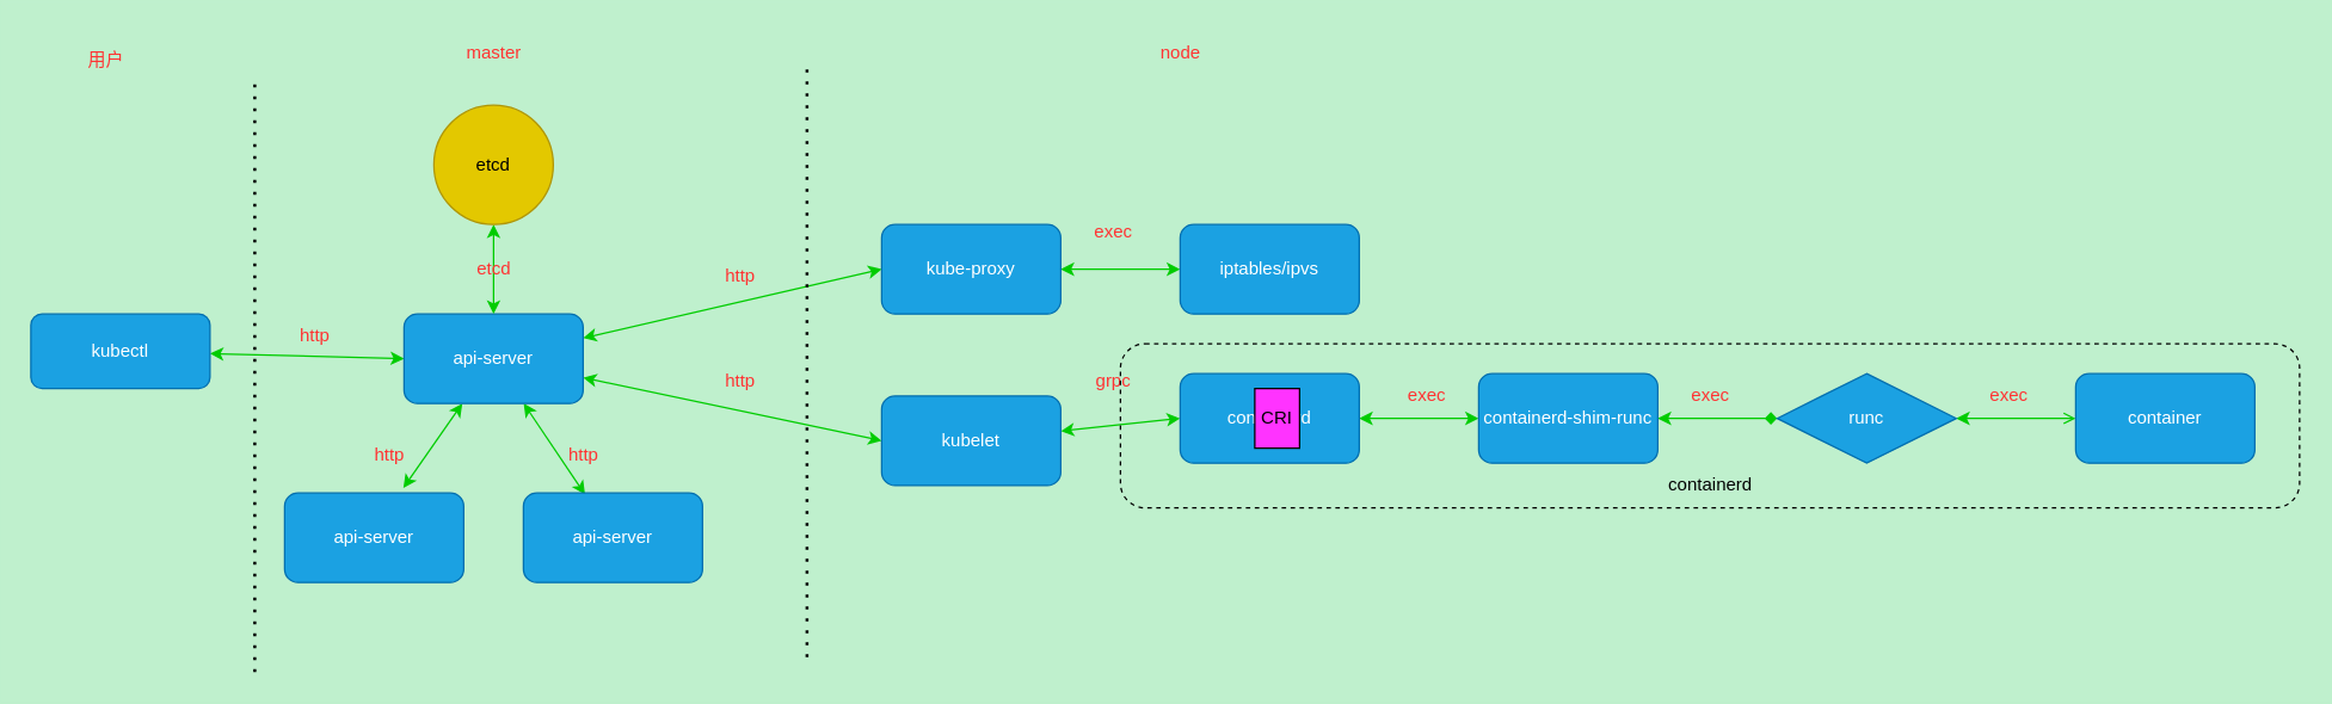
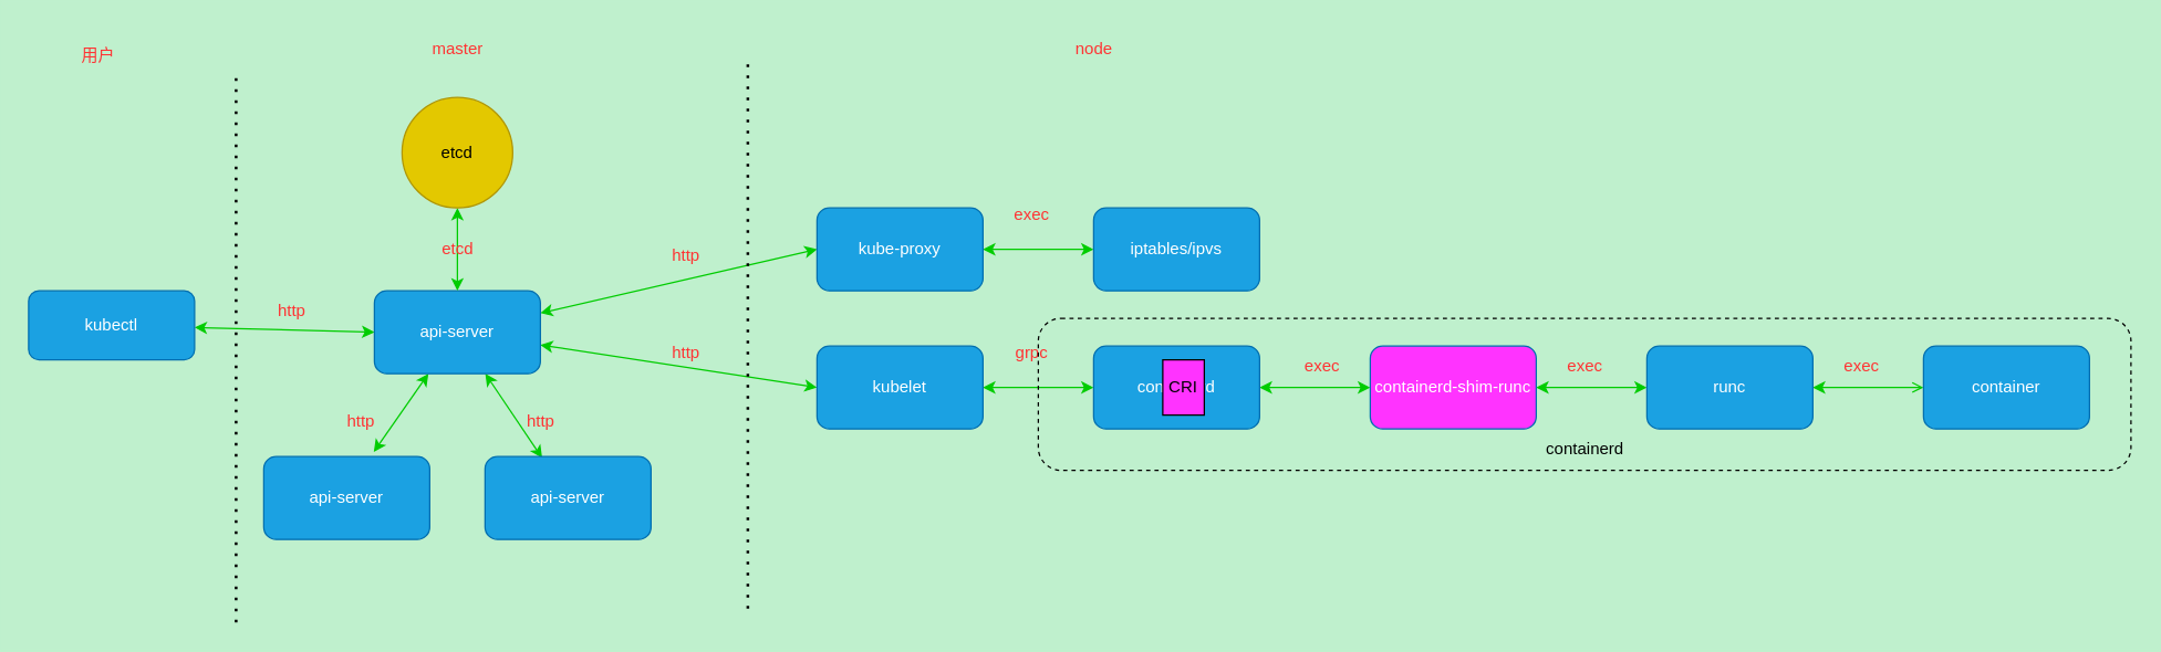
  <mxCell id="0" />
  <mxCell id="1" parent="0" />
  <mxCell id="2" style="edgeStyle=none;html=1;entryX=0;entryY=0.5;entryDx=0;entryDy=0;startArrow=classic;startFill=1;endArrow=classic;endFill=1;strokeColor=#00CC00;" parent="1" source="3" target="8" edge="1"><mxGeometry relative="1" as="geometry" /></mxCell>
  <mxCell id="3" value="kubectl" style="rounded=1;whiteSpace=wrap;html=1;fillColor=#1ba1e2;fontColor=#ffffff;strokeColor=#006EAF;" parent="1" vertex="1"><mxGeometry x="20" y="210" width="120" height="50" as="geometry" /></mxCell>
  <mxCell id="4" style="edgeStyle=none;html=1;entryX=0;entryY=0.5;entryDx=0;entryDy=0;startArrow=classic;startFill=1;endArrow=classic;endFill=1;strokeColor=#00CC00;" parent="1" source="8" target="23" edge="1"><mxGeometry relative="1" as="geometry" /></mxCell>
  <mxCell id="5" style="edgeStyle=none;html=1;entryX=0;entryY=0.5;entryDx=0;entryDy=0;startArrow=classic;startFill=1;endArrow=classic;endFill=1;strokeColor=#00CC00;" parent="1" source="8" target="10" edge="1"><mxGeometry relative="1" as="geometry" /></mxCell>
  <mxCell id="6" style="edgeStyle=none;html=1;entryX=0.663;entryY=-0.056;entryDx=0;entryDy=0;entryPerimeter=0;startArrow=classic;startFill=1;endArrow=classic;endFill=1;strokeColor=#00CC00;" parent="1" source="8" target="13" edge="1"><mxGeometry relative="1" as="geometry" /></mxCell>
  <mxCell id="7" style="edgeStyle=none;html=1;entryX=0.344;entryY=0.017;entryDx=0;entryDy=0;entryPerimeter=0;startArrow=classic;startFill=1;endArrow=classic;endFill=1;strokeColor=#00CC00;" parent="1" source="8" target="14" edge="1"><mxGeometry relative="1" as="geometry" /></mxCell>
  <mxCell id="8" value="api-server" style="rounded=1;whiteSpace=wrap;html=1;fillColor=#1ba1e2;fontColor=#ffffff;strokeColor=#006EAF;" parent="1" vertex="1"><mxGeometry x="270" y="210" width="120" height="60" as="geometry" /></mxCell>
  <mxCell id="9" style="edgeStyle=none;html=1;entryX=0;entryY=0.5;entryDx=0;entryDy=0;strokeColor=#00CC00;fontColor=#FF3333;startArrow=classic;startFill=1;endArrow=classic;endFill=1;" parent="1" source="10" target="16" edge="1"><mxGeometry relative="1" as="geometry" /></mxCell>
- <mxCell id="10" value="kubelet" style="rounded=1;whiteSpace=wrap;html=1;fillColor=#1ba1e2;fontColor=#ffffff;strokeColor=#006EAF;" parent="1" vertex="1"><mxGeometry x="590" y="265" width="120" height="60" as="geometry" /></mxCell>
+ <mxCell id="10" value="kubelet" style="rounded=1;whiteSpace=wrap;html=1;fillColor=#1ba1e2;fontColor=#ffffff;strokeColor=#006EAF;" parent="1" vertex="1"><mxGeometry x="590" y="250" width="120" height="60" as="geometry" /></mxCell>
  <mxCell id="11" style="edgeStyle=none;html=1;entryX=0.5;entryY=0;entryDx=0;entryDy=0;startArrow=classic;startFill=1;endArrow=classic;endFill=1;strokeColor=#00CC00;" parent="1" source="12" target="8" edge="1"><mxGeometry relative="1" as="geometry" /></mxCell>
  <mxCell id="12" value="etcd" style="ellipse;whiteSpace=wrap;html=1;aspect=fixed;fillColor=#e3c800;fontColor=#000000;strokeColor=#B09500;" parent="1" vertex="1"><mxGeometry x="290" y="70" width="80" height="80" as="geometry" /></mxCell>
  <mxCell id="13" value="api-server" style="rounded=1;whiteSpace=wrap;html=1;fillColor=#1ba1e2;fontColor=#ffffff;strokeColor=#006EAF;" parent="1" vertex="1"><mxGeometry x="190" y="330" width="120" height="60" as="geometry" /></mxCell>
  <mxCell id="14" value="api-server" style="rounded=1;whiteSpace=wrap;html=1;fillColor=#1ba1e2;fontColor=#ffffff;strokeColor=#006EAF;" parent="1" vertex="1"><mxGeometry x="350" y="330" width="120" height="60" as="geometry" /></mxCell>
  <mxCell id="15" style="edgeStyle=none;html=1;entryX=0;entryY=0.5;entryDx=0;entryDy=0;startArrow=classic;startFill=1;endArrow=classic;endFill=1;strokeColor=#00CC00;" parent="1" source="16" target="18" edge="1"><mxGeometry relative="1" as="geometry" /></mxCell>
  <mxCell id="16" value="containerd" style="rounded=1;whiteSpace=wrap;html=1;fillColor=#1ba1e2;fontColor=#ffffff;strokeColor=#006EAF;" parent="1" vertex="1"><mxGeometry x="790" y="250" width="120" height="60" as="geometry" /></mxCell>
- <mxCell id="17" style="edgeStyle=none;html=1;entryX=0;entryY=0.5;entryDx=0;entryDy=0;strokeColor=#00CC00;fontColor=#FF3333;startArrow=classic;startFill=1;endArrow=diamond;endFill=1;" parent="1" source="18" target="20" edge="1"><mxGeometry relative="1" as="geometry" /></mxCell>
- <mxCell id="18" value="containerd-shim-runc" style="rounded=1;whiteSpace=wrap;html=1;fillColor=#1ba1e2;fontColor=#ffffff;strokeColor=#006EAF;" parent="1" vertex="1"><mxGeometry x="990" y="250" width="120" height="60" as="geometry" /></mxCell>
+ <mxCell id="17" style="edgeStyle=none;html=1;entryX=0;entryY=0.5;entryDx=0;entryDy=0;strokeColor=#00CC00;fontColor=#FF3333;startArrow=classic;startFill=1;endArrow=classic;endFill=1;" parent="1" source="18" target="20" edge="1"><mxGeometry relative="1" as="geometry" /></mxCell>
+ <mxCell id="18" value="containerd-shim-runc" style="rounded=1;whiteSpace=wrap;html=1;fillColor=#ff33ff;fontColor=#ffffff;strokeColor=#006EAF;" parent="1" vertex="1"><mxGeometry x="990" y="250" width="120" height="60" as="geometry" /></mxCell>
  <mxCell id="19" style="edgeStyle=none;html=1;entryX=0;entryY=0.5;entryDx=0;entryDy=0;strokeColor=#00CC00;fontColor=#FF3333;startArrow=classic;startFill=1;endArrow=open;endFill=1;" parent="1" source="20" target="21" edge="1"><mxGeometry relative="1" as="geometry" /></mxCell>
- <mxCell id="20" value="runc" style="rhombus;whiteSpace=wrap;html=1;fillColor=#1ba1e2;fontColor=#ffffff;strokeColor=#006EAF;" parent="1" vertex="1"><mxGeometry x="1190" y="250" width="120" height="60" as="geometry" /></mxCell>
+ <mxCell id="20" value="runc" style="rounded=1;whiteSpace=wrap;html=1;fillColor=#1ba1e2;fontColor=#ffffff;strokeColor=#006EAF;" parent="1" vertex="1"><mxGeometry x="1190" y="250" width="120" height="60" as="geometry" /></mxCell>
  <mxCell id="21" value="container" style="rounded=1;whiteSpace=wrap;html=1;fillColor=#1ba1e2;fontColor=#ffffff;strokeColor=#006EAF;" parent="1" vertex="1"><mxGeometry x="1390" y="250" width="120" height="60" as="geometry" /></mxCell>
  <mxCell id="22" style="edgeStyle=none;html=1;entryX=0;entryY=0.5;entryDx=0;entryDy=0;strokeColor=#00CC00;fontColor=#FF3333;startArrow=classic;startFill=1;endArrow=classic;endFill=1;" parent="1" source="23" target="24" edge="1"><mxGeometry relative="1" as="geometry" /></mxCell>
  <mxCell id="23" value="kube-proxy" style="rounded=1;whiteSpace=wrap;html=1;fillColor=#1ba1e2;fontColor=#ffffff;strokeColor=#006EAF;" parent="1" vertex="1"><mxGeometry x="590" y="150" width="120" height="60" as="geometry" /></mxCell>
  <mxCell id="24" value="iptables/ipvs" style="rounded=1;whiteSpace=wrap;html=1;fillColor=#1ba1e2;fontColor=#ffffff;strokeColor=#006EAF;" parent="1" vertex="1"><mxGeometry x="790" y="150" width="120" height="60" as="geometry" /></mxCell>
  <mxCell id="25" value="&lt;font color=&quot;#ff3333&quot;&gt;exec&lt;/font&gt;" style="text;html=1;align=center;verticalAlign=middle;resizable=0;points=[];autosize=1;strokeColor=none;fillColor=none;labelBackgroundColor=none;" parent="1" vertex="1"><mxGeometry x="1320" y="250" width="50" height="30" as="geometry" /></mxCell>
  <mxCell id="26" value="&lt;font color=&quot;#ff3333&quot;&gt;exec&lt;/font&gt;" style="text;html=1;align=center;verticalAlign=middle;resizable=0;points=[];autosize=1;strokeColor=none;fillColor=none;labelBackgroundColor=none;" parent="1" vertex="1"><mxGeometry x="930" y="250" width="50" height="30" as="geometry" /></mxCell>
  <mxCell id="27" value="&lt;font color=&quot;#ff3333&quot;&gt;grpc&lt;/font&gt;" style="text;html=1;align=center;verticalAlign=middle;resizable=0;points=[];autosize=1;strokeColor=none;fillColor=none;labelBackgroundColor=none;" parent="1" vertex="1"><mxGeometry x="720" y="240" width="50" height="30" as="geometry" /></mxCell>
  <mxCell id="28" value="&lt;font color=&quot;#ff3333&quot;&gt;exec&lt;/font&gt;" style="text;html=1;align=center;verticalAlign=middle;resizable=0;points=[];autosize=1;strokeColor=none;fillColor=none;labelBackgroundColor=none;" parent="1" vertex="1"><mxGeometry x="720" y="140" width="50" height="30" as="geometry" /></mxCell>
  <mxCell id="29" value="&lt;font color=&quot;#ff3333&quot;&gt;http&lt;/font&gt;" style="text;html=1;align=center;verticalAlign=middle;resizable=0;points=[];autosize=1;strokeColor=none;fillColor=none;labelBackgroundColor=none;" parent="1" vertex="1"><mxGeometry x="475" y="170" width="40" height="30" as="geometry" /></mxCell>
  <mxCell id="30" value="&lt;font color=&quot;#ff3333&quot;&gt;http&lt;/font&gt;" style="text;html=1;align=center;verticalAlign=middle;resizable=0;points=[];autosize=1;strokeColor=none;fillColor=none;labelBackgroundColor=none;" parent="1" vertex="1"><mxGeometry x="475" y="240" width="40" height="30" as="geometry" /></mxCell>
  <mxCell id="31" value="&lt;font color=&quot;#ff3333&quot;&gt;http&lt;/font&gt;" style="text;html=1;align=center;verticalAlign=middle;resizable=0;points=[];autosize=1;strokeColor=none;fillColor=none;labelBackgroundColor=none;" parent="1" vertex="1"><mxGeometry x="370" y="290" width="40" height="30" as="geometry" /></mxCell>
  <mxCell id="32" value="&lt;font color=&quot;#ff3333&quot;&gt;http&lt;/font&gt;" style="text;html=1;align=center;verticalAlign=middle;resizable=0;points=[];autosize=1;strokeColor=none;fillColor=none;labelBackgroundColor=none;" parent="1" vertex="1"><mxGeometry x="240" y="290" width="40" height="30" as="geometry" /></mxCell>
  <mxCell id="33" value="&lt;font color=&quot;#ff3333&quot;&gt;etcd&lt;/font&gt;" style="text;html=1;align=center;verticalAlign=middle;resizable=0;points=[];autosize=1;strokeColor=none;fillColor=none;labelBackgroundColor=none;" parent="1" vertex="1"><mxGeometry x="305" y="165" width="50" height="30" as="geometry" /></mxCell>
  <mxCell id="34" value="&lt;font color=&quot;#ff3333&quot;&gt;http&lt;/font&gt;" style="text;html=1;align=center;verticalAlign=middle;resizable=0;points=[];autosize=1;strokeColor=none;fillColor=none;labelBackgroundColor=none;" parent="1" vertex="1"><mxGeometry x="190" y="210" width="40" height="30" as="geometry" /></mxCell>
  <mxCell id="35" value="&lt;font color=&quot;#ff3333&quot;&gt;exec&lt;/font&gt;" style="text;html=1;align=center;verticalAlign=middle;resizable=0;points=[];autosize=1;strokeColor=none;fillColor=none;labelBackgroundColor=none;" parent="1" vertex="1"><mxGeometry x="1120" y="250" width="50" height="30" as="geometry" /></mxCell>
  <mxCell id="36" value="" style="endArrow=none;dashed=1;html=1;dashPattern=1 3;strokeWidth=2;strokeColor=#000000;fontColor=#FF3333;" parent="1" edge="1"><mxGeometry width="50" height="50" relative="1" as="geometry"><mxPoint x="170" y="450" as="sourcePoint" /><mxPoint x="170" y="50" as="targetPoint" /></mxGeometry></mxCell>
  <mxCell id="37" value="" style="endArrow=none;dashed=1;html=1;dashPattern=1 3;strokeWidth=2;strokeColor=#000000;fontColor=#FF3333;" parent="1" edge="1"><mxGeometry width="50" height="50" relative="1" as="geometry"><mxPoint x="540" y="440" as="sourcePoint" /><mxPoint x="540" y="40" as="targetPoint" /></mxGeometry></mxCell>
  <mxCell id="38" value="node" style="text;html=1;align=center;verticalAlign=middle;resizable=0;points=[];autosize=1;strokeColor=none;fillColor=none;fontColor=#FF3333;" parent="1" vertex="1"><mxGeometry x="765" y="20" width="50" height="30" as="geometry" /></mxCell>
  <mxCell id="39" value="master" style="text;html=1;align=center;verticalAlign=middle;resizable=0;points=[];autosize=1;strokeColor=none;fillColor=none;fontColor=#FF3333;" parent="1" vertex="1"><mxGeometry x="300" y="20" width="60" height="30" as="geometry" /></mxCell>
  <mxCell id="40" value="用户" style="text;html=1;align=center;verticalAlign=middle;resizable=0;points=[];autosize=1;strokeColor=none;fillColor=none;fontColor=#FF3333;" parent="1" vertex="1"><mxGeometry x="45" y="25" width="50" height="30" as="geometry" /></mxCell>
  <mxCell id="41" value="&lt;font color=&quot;#000000&quot;&gt;CRI&lt;/font&gt;" style="rounded=0;whiteSpace=wrap;html=1;labelBackgroundColor=none;fontColor=#FF3333;fillColor=#FF33FF;" parent="1" vertex="1"><mxGeometry x="840" y="260" width="30" height="40" as="geometry" /></mxCell>
  <mxCell id="42" value="" style="rounded=1;whiteSpace=wrap;html=1;fillColor=none;dashed=1;strokeColor=#000000;" vertex="1" parent="1"><mxGeometry x="750" y="230" width="790" height="110" as="geometry" /></mxCell>
  <mxCell id="43" value="&lt;font color=&quot;#000000&quot;&gt;containerd&lt;/font&gt;" style="text;html=1;align=center;verticalAlign=middle;resizable=0;points=[];autosize=1;strokeColor=none;fillColor=none;" vertex="1" parent="1"><mxGeometry x="1105" y="310" width="80" height="30" as="geometry" /></mxCell>
